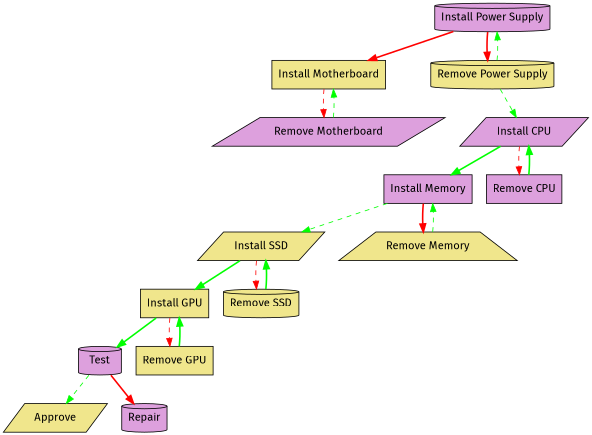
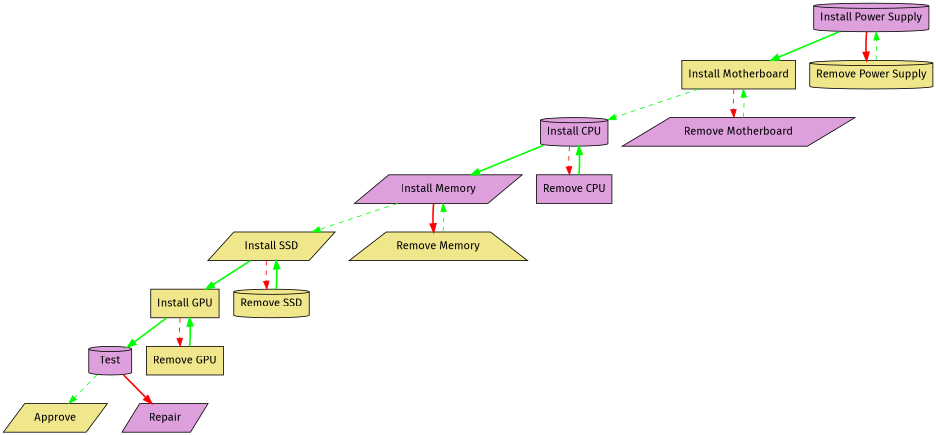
  digraph {
    fontname="Fira Sans"
    node [fillcolor=khaki fontname="Fira Sans" shape=cylinder style=filled]
    edge [color=green fontname="Fira Sans" style=bold]
    "Install Power Supply" [fillcolor=plum]
    "Install Motherboard" [shape=box]
    "Remove Power Supply"
-   "Install CPU" [fillcolor=plum shape=parallelogram]
+   "Install CPU" [fillcolor=plum]
    "Remove Motherboard" [fillcolor=plum shape=parallelogram]
-   "Install Memory" [fillcolor=plum shape=box]
+   "Install Memory" [fillcolor=plum shape=parallelogram]
    "Remove CPU" [fillcolor=plum shape=box]
    "Install SSD" [shape=parallelogram]
    "Remove Memory" [shape=trapezium]
    "Install GPU" [shape=box]
    "Remove SSD"
    Test [fillcolor=plum]
    "Remove GPU" [shape=box]
    Approve [shape=parallelogram]
-   Repair [fillcolor=plum]
-   "Install Power Supply" -> "Install Motherboard" [color=red]
+   Repair [fillcolor=plum shape=parallelogram]
+   "Install Power Supply" -> "Install Motherboard"
    "Install Power Supply" -> "Remove Power Supply" [color=red]
-   "Remove Power Supply" -> "Install CPU" [style=dashed]
+   "Install Motherboard" -> "Install CPU" [style=dashed]
    "Install Motherboard" -> "Remove Motherboard" [color=red style=dashed]
    "Remove Power Supply" -> "Install Power Supply" [style=dashed]
    "Install CPU" -> "Install Memory"
    "Install CPU" -> "Remove CPU" [color=red style=dashed]
    "Remove Motherboard" -> "Install Motherboard" [style=dashed]
    "Install Memory" -> "Install SSD" [style=dashed]
    "Install Memory" -> "Remove Memory" [color=red]
    "Remove CPU" -> "Install CPU"
    "Install SSD" -> "Install GPU"
    "Install SSD" -> "Remove SSD" [color=red style=dashed]
    "Remove Memory" -> "Install Memory" [style=dashed]
    "Install GPU" -> Test
    "Install GPU" -> "Remove GPU" [color=red style=dashed]
    "Remove SSD" -> "Install SSD"
    Test -> Approve [style=dashed]
    Test -> Repair [color=red]
    "Remove GPU" -> "Install GPU"
  }
